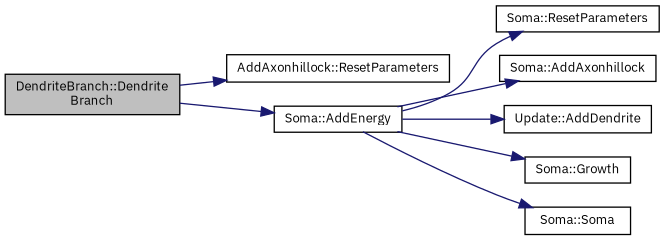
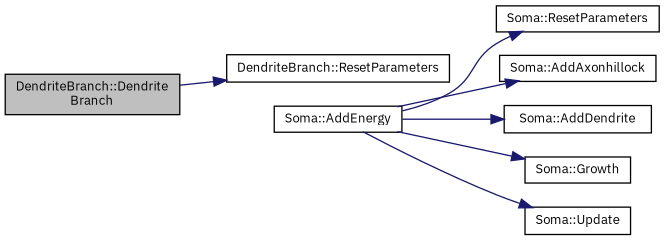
  digraph {
    fontname="IBM Plex Sans"
    rankdir=LR
    node [color=black fillcolor=white fontname="IBM Plex Sans" fontsize=10 shape=record style=filled]
    edge [color=midnightblue fontname="IBM Plex Sans" fontsize=10 labelfontname=Helvetica labelfontsize=10 style=solid]
    n1 [fillcolor=grey75 fontcolor=black height=0.2 label="DendriteBranch::Dendrite\lBranch" width=0.4]
-   n2 [height=0.2 label="AddAxonhillock::ResetParameters" width=0.4]
+   n2 [height=0.2 label="DendriteBranch::ResetParameters" width=0.4]
    n3 [height=0.2 label="Soma::AddEnergy" width=0.4]
    n4 [height=0.2 label="Soma::ResetParameters" width=0.4]
    n5 [height=0.2 label="Soma::AddAxonhillock" width=0.4]
-   n6 [height=0.2 label="Update::AddDendrite" width=0.4]
+   n6 [height=0.2 label="Soma::AddDendrite" width=0.4]
    n7 [height=0.2 label="Soma::Growth" width=0.4]
-   n8 [height=0.2 label="Soma::Soma" width=0.4]
+   n8 [height=0.2 label="Soma::Update" width=0.4]
    n1 -> n2
-   n1 -> n3
    n3 -> n4
    n3 -> n5
    n3 -> n6
    n3 -> n7
    n3 -> n8
  }
